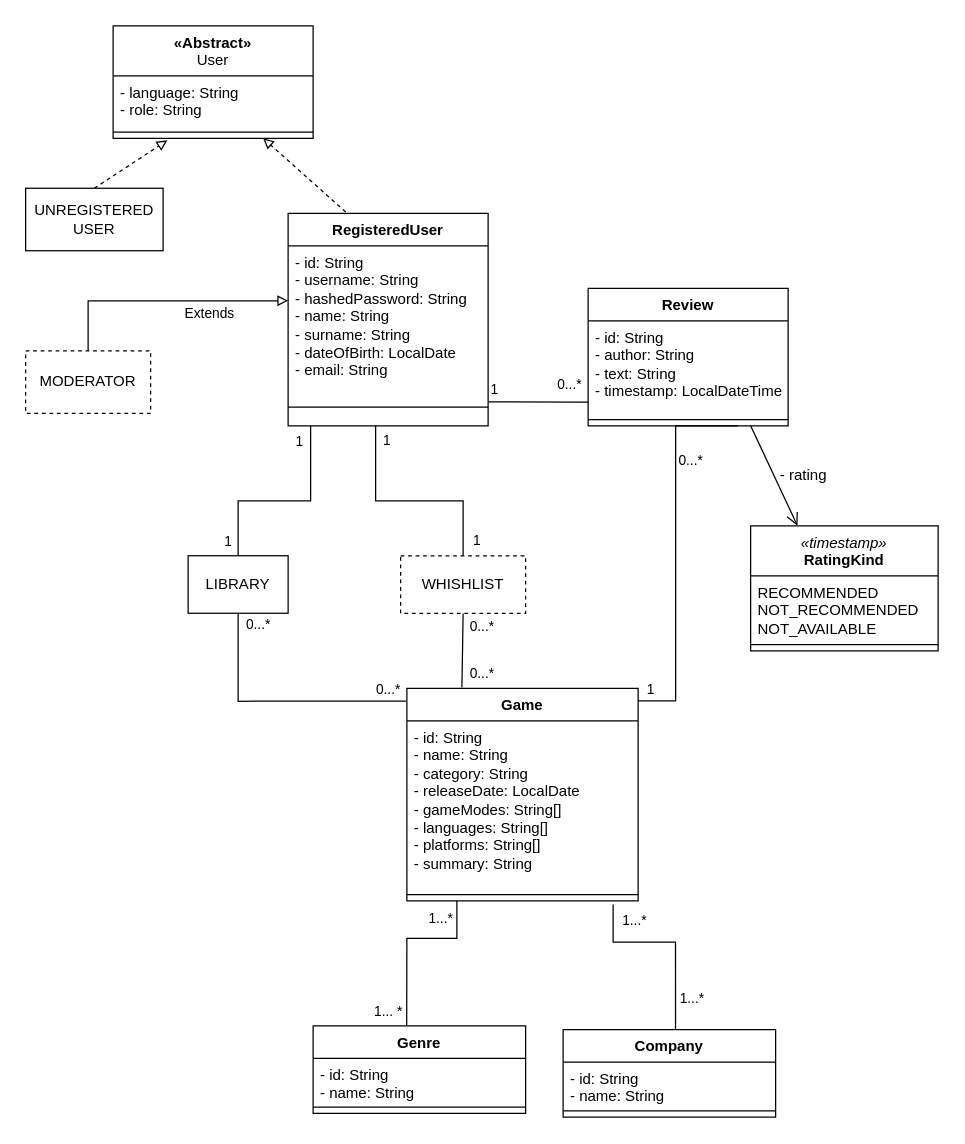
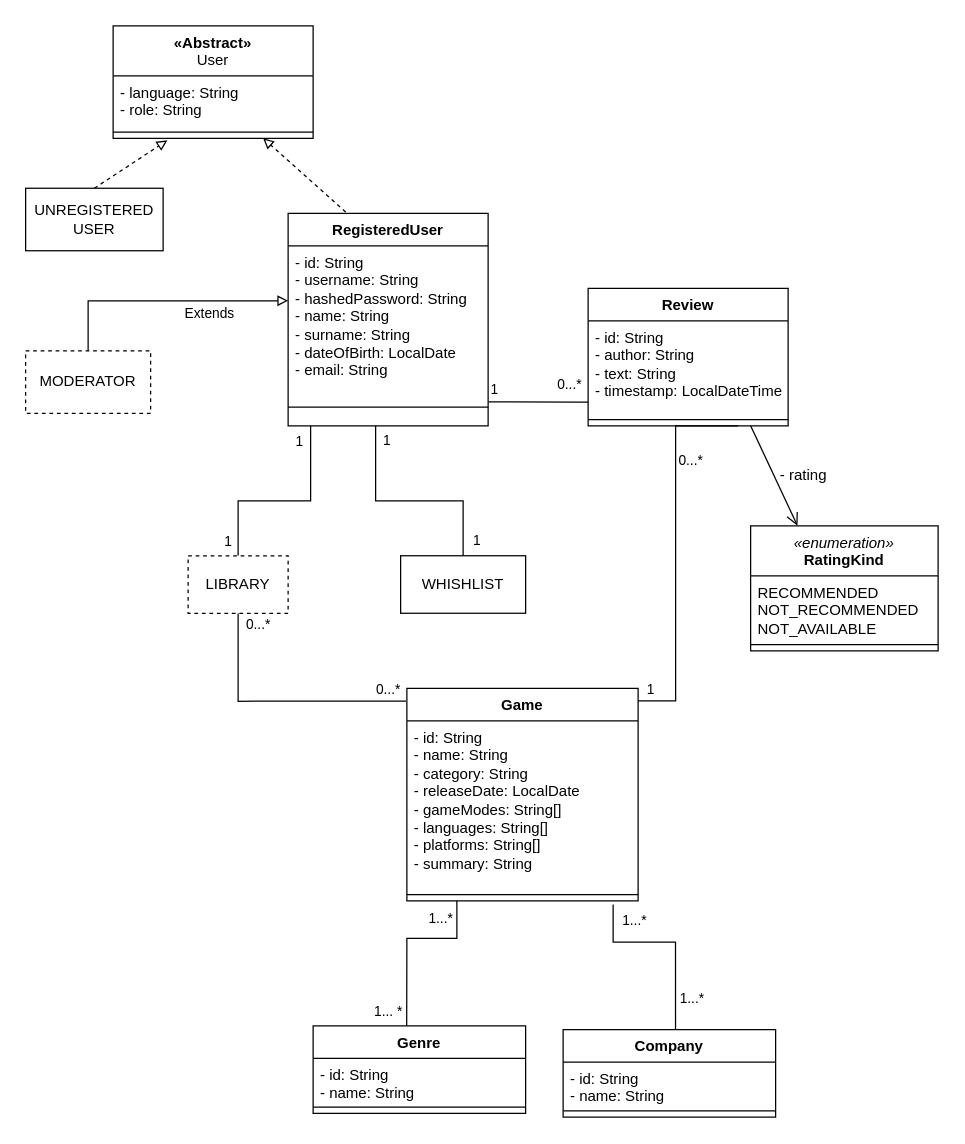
  <mxCell id="0" />
  <mxCell id="1" parent="0" />
  <mxCell id="2" value="" style="endArrow=block;html=1;rounded=0;endFill=0;exitX=0.5;exitY=0;exitDx=0;exitDy=0;" parent="1" source="4" edge="1"><mxGeometry width="50" height="50" relative="1" as="geometry"><mxPoint x="135" y="160" as="sourcePoint" /><mxPoint x="230" y="240" as="targetPoint" /><Array as="points"><mxPoint x="70" y="240" /></Array></mxGeometry></mxCell>
  <mxCell id="3" value="Extends" style="edgeLabel;html=1;align=center;verticalAlign=middle;resizable=0;points=[];fontSize=11;rotation=0;" vertex="1" connectable="0" parent="2"><mxGeometry x="0.258" y="1" relative="1" as="geometry"><mxPoint x="10" y="10" as="offset" /></mxGeometry></mxCell>
  <mxCell id="4" value="MODERATOR" style="rounded=0;whiteSpace=wrap;html=1;dashed=1;" parent="1" vertex="1"><mxGeometry x="20" y="280" width="100" height="50" as="geometry" /></mxCell>
  <mxCell id="5" value="" style="endArrow=block;html=1;rounded=0;endFill=0;dashed=1;exitX=0.5;exitY=0;exitDx=0;exitDy=0;entryX=0.271;entryY=1.169;entryDx=0;entryDy=0;entryPerimeter=0;" parent="1" source="6" target="50" edge="1"><mxGeometry width="50" height="50" relative="1" as="geometry"><mxPoint x="255" y="170" as="sourcePoint" /><mxPoint x="157" y="110" as="targetPoint" /></mxGeometry></mxCell>
  <mxCell id="6" value="UNREGISTERED&lt;br&gt;USER" style="rounded=0;whiteSpace=wrap;html=1;" parent="1" vertex="1"><mxGeometry x="20" y="150" width="110" height="50" as="geometry" /></mxCell>
  <mxCell id="7" value="" style="endArrow=block;html=1;rounded=0;endFill=0;dashed=1;exitX=0.5;exitY=0;exitDx=0;exitDy=0;entryX=0.75;entryY=1;entryDx=0;entryDy=0;" parent="1" target="48" edge="1"><mxGeometry width="50" height="50" relative="1" as="geometry"><mxPoint x="285" y="177" as="sourcePoint" /><mxPoint x="182" y="110" as="targetPoint" /></mxGeometry></mxCell>
  <mxCell id="8" style="edgeStyle=orthogonalEdgeStyle;rounded=0;orthogonalLoop=1;jettySize=auto;html=1;entryX=0.5;entryY=0;entryDx=0;entryDy=0;endArrow=none;endFill=0;" parent="1" target="17" edge="1"><mxGeometry relative="1" as="geometry"><Array as="points"><mxPoint x="248" y="400" /><mxPoint x="190" y="400" /></Array><mxPoint x="248" y="340" as="sourcePoint" /></mxGeometry></mxCell>
  <mxCell id="9" value="1" style="edgeLabel;html=1;align=center;verticalAlign=middle;resizable=0;points=[];" parent="8" vertex="1" connectable="0"><mxGeometry x="-0.827" y="-4" relative="1" as="geometry"><mxPoint x="-6" y="-2" as="offset" /></mxGeometry></mxCell>
  <mxCell id="10" value="1" style="edgeLabel;html=1;align=center;verticalAlign=middle;resizable=0;points=[];" parent="8" vertex="1" connectable="0"><mxGeometry x="0.849" y="4" relative="1" as="geometry"><mxPoint x="-13" as="offset" /></mxGeometry></mxCell>
  <mxCell id="11" style="edgeStyle=orthogonalEdgeStyle;rounded=0;orthogonalLoop=1;jettySize=auto;html=1;entryX=0;entryY=0.88;entryDx=0;entryDy=0;endArrow=none;endFill=0;exitX=1.002;exitY=0.365;exitDx=0;exitDy=0;exitPerimeter=0;entryPerimeter=0;" parent="1" source="53" target="29" edge="1"><mxGeometry relative="1" as="geometry"><Array as="points"><mxPoint x="460" y="321" /></Array><mxPoint x="330" y="321.83" as="sourcePoint" /><mxPoint x="470" y="321.83" as="targetPoint" /></mxGeometry></mxCell>
  <mxCell id="12" value="1" style="edgeLabel;html=1;align=center;verticalAlign=middle;resizable=0;points=[];" parent="11" vertex="1" connectable="0"><mxGeometry x="-0.951" y="1" relative="1" as="geometry"><mxPoint x="2" y="-9" as="offset" /></mxGeometry></mxCell>
  <mxCell id="13" value="0...*" style="edgeLabel;html=1;align=center;verticalAlign=middle;resizable=0;points=[];" parent="11" vertex="1" connectable="0"><mxGeometry x="0.93" relative="1" as="geometry"><mxPoint x="-13" y="-15" as="offset" /></mxGeometry></mxCell>
  <mxCell id="14" style="edgeStyle=orthogonalEdgeStyle;rounded=0;orthogonalLoop=1;jettySize=auto;html=1;exitX=-0.004;exitY=0.061;exitDx=0;exitDy=0;entryX=0.5;entryY=1;entryDx=0;entryDy=0;endArrow=none;endFill=0;exitPerimeter=0;" parent="1" target="17" edge="1" source="40"><mxGeometry relative="1" as="geometry"><mxPoint x="310" y="561.14" as="sourcePoint" /><Array as="points"><mxPoint x="190" y="560" /></Array></mxGeometry></mxCell>
  <mxCell id="15" value="0...*" style="edgeLabel;html=1;align=center;verticalAlign=middle;resizable=0;points=[];" parent="14" vertex="1" connectable="0"><mxGeometry x="-0.905" y="1" relative="1" as="geometry"><mxPoint x="-5" y="-11" as="offset" /></mxGeometry></mxCell>
  <mxCell id="16" value="0...*" style="edgeLabel;html=1;align=center;verticalAlign=middle;resizable=0;points=[];" parent="14" vertex="1" connectable="0"><mxGeometry x="0.951" y="1" relative="1" as="geometry"><mxPoint x="16" y="4" as="offset" /></mxGeometry></mxCell>
- <mxCell id="17" value="LIBRARY" style="rounded=0;whiteSpace=wrap;html=1;" parent="1" vertex="1"><mxGeometry x="150" y="444" width="80" height="46" as="geometry" /></mxCell>
+ <mxCell id="17" value="LIBRARY" style="rounded=0;whiteSpace=wrap;html=1;dashed=1;" parent="1" vertex="1"><mxGeometry x="150" y="444" width="80" height="46" as="geometry" /></mxCell>
  <mxCell id="18" style="edgeStyle=orthogonalEdgeStyle;rounded=0;orthogonalLoop=1;jettySize=auto;html=1;exitX=0.5;exitY=0;exitDx=0;exitDy=0;endArrow=none;endFill=0;" parent="1" source="24" edge="1"><mxGeometry relative="1" as="geometry"><Array as="points"><mxPoint x="370" y="400" /><mxPoint x="300" y="400" /><mxPoint x="300" y="347" /></Array><mxPoint x="300" y="340" as="targetPoint" /></mxGeometry></mxCell>
  <mxCell id="19" value="1" style="edgeLabel;html=1;align=center;verticalAlign=middle;resizable=0;points=[];" parent="18" vertex="1" connectable="0"><mxGeometry x="0.835" y="-5" relative="1" as="geometry"><mxPoint x="3" y="-3" as="offset" /></mxGeometry></mxCell>
  <mxCell id="20" value="1" style="edgeLabel;html=1;align=center;verticalAlign=middle;resizable=0;points=[];" parent="18" vertex="1" connectable="0"><mxGeometry x="-0.853" y="-4" relative="1" as="geometry"><mxPoint x="6" as="offset" /></mxGeometry></mxCell>
- <mxCell id="21" style="edgeStyle=orthogonalEdgeStyle;rounded=0;orthogonalLoop=1;jettySize=auto;html=1;exitX=0.5;exitY=1;exitDx=0;exitDy=0;endArrow=none;endFill=0;entryX=0.238;entryY=-0.004;entryDx=0;entryDy=0;entryPerimeter=0;" parent="1" source="24" edge="1" target="40"><mxGeometry relative="1" as="geometry"><mxPoint x="370" y="541.14" as="targetPoint" /><Array as="points"><mxPoint x="370" y="549" /></Array></mxGeometry></mxCell>
- <mxCell id="22" value="0...*" style="edgeLabel;html=1;align=center;verticalAlign=middle;resizable=0;points=[];" parent="21" vertex="1" connectable="0"><mxGeometry x="-0.625" y="4" relative="1" as="geometry"><mxPoint x="11" y="-1" as="offset" /></mxGeometry></mxCell>
- <mxCell id="23" value="0...*" style="edgeLabel;html=1;align=center;verticalAlign=middle;resizable=0;points=[];" parent="21" vertex="1" connectable="0"><mxGeometry x="0.862" relative="1" as="geometry"><mxPoint x="15" y="-7" as="offset" /></mxGeometry></mxCell>
- <mxCell id="24" value="WHISHLIST" style="rounded=0;whiteSpace=wrap;html=1;dashed=1;" parent="1" vertex="1"><mxGeometry x="320" y="444" width="100" height="46" as="geometry" /></mxCell>
+ <mxCell id="24" value="WHISHLIST" style="rounded=0;whiteSpace=wrap;html=1;" parent="1" vertex="1"><mxGeometry x="320" y="444" width="100" height="46" as="geometry" /></mxCell>
  <mxCell id="25" style="edgeStyle=orthogonalEdgeStyle;rounded=0;orthogonalLoop=1;jettySize=auto;html=1;exitX=1;exitY=0.5;exitDx=0;exitDy=0;endArrow=none;endFill=0;" parent="1" edge="1"><mxGeometry relative="1" as="geometry"><Array as="points"><mxPoint x="430" y="560" /><mxPoint x="540" y="560" /><mxPoint x="540" y="340" /></Array><mxPoint x="430" y="561.14" as="sourcePoint" /><mxPoint x="590" y="340" as="targetPoint" /></mxGeometry></mxCell>
  <mxCell id="26" value="0...*" style="edgeLabel;html=1;align=center;verticalAlign=middle;resizable=0;points=[];" parent="25" vertex="1" connectable="0"><mxGeometry x="0.949" y="1" relative="1" as="geometry"><mxPoint x="-28" y="28" as="offset" /></mxGeometry></mxCell>
  <mxCell id="27" value="1" style="edgeLabel;html=1;align=center;verticalAlign=middle;resizable=0;points=[];" parent="25" vertex="1" connectable="0"><mxGeometry x="-0.844" y="1" relative="1" as="geometry"><mxPoint x="61" y="-9" as="offset" /></mxGeometry></mxCell>
  <mxCell id="28" value="Review" style="swimlane;fontStyle=1;align=center;verticalAlign=top;childLayout=stackLayout;horizontal=1;startSize=26;horizontalStack=0;resizeParent=1;resizeParentMax=0;resizeLast=0;collapsible=1;marginBottom=0;whiteSpace=wrap;html=1;fillStyle=auto;" parent="1" vertex="1"><mxGeometry x="470" y="230" width="160" height="110" as="geometry" /></mxCell>
  <mxCell id="29" value="- id: String&lt;br&gt;- author: String&lt;br&gt;- text: String&lt;br&gt;- timestamp: LocalDateTime" style="text;strokeColor=none;fillColor=none;align=left;verticalAlign=top;spacingLeft=4;spacingRight=4;overflow=hidden;rotatable=0;points=[[0,0.5],[1,0.5]];portConstraint=eastwest;whiteSpace=wrap;html=1;" vertex="1" parent="28"><mxGeometry y="26" width="160" height="74" as="geometry" /></mxCell>
  <mxCell id="30" value="" style="line;strokeWidth=1;fillColor=none;align=left;verticalAlign=middle;spacingTop=-1;spacingLeft=3;spacingRight=3;rotatable=0;labelPosition=right;points=[];portConstraint=eastwest;strokeColor=inherit;" parent="28" vertex="1"><mxGeometry y="100" width="160" height="10" as="geometry" /></mxCell>
  <mxCell id="31" value="Company" style="swimlane;fontStyle=1;align=center;verticalAlign=top;childLayout=stackLayout;horizontal=1;startSize=26;horizontalStack=0;resizeParent=1;resizeParentMax=0;resizeLast=0;collapsible=1;marginBottom=0;whiteSpace=wrap;html=1;" vertex="1" parent="1"><mxGeometry x="450" y="823" width="170" height="70" as="geometry" /></mxCell>
  <mxCell id="32" value="- id: String&lt;br&gt;- name: String" style="text;strokeColor=none;fillColor=none;align=left;verticalAlign=top;spacingLeft=4;spacingRight=4;overflow=hidden;rotatable=0;points=[[0,0.5],[1,0.5]];portConstraint=eastwest;whiteSpace=wrap;html=1;" vertex="1" parent="31"><mxGeometry y="26" width="170" height="34" as="geometry" /></mxCell>
  <mxCell id="33" value="" style="line;strokeWidth=1;fillColor=none;align=left;verticalAlign=middle;spacingTop=-1;spacingLeft=3;spacingRight=3;rotatable=0;labelPosition=right;points=[];portConstraint=eastwest;strokeColor=inherit;" vertex="1" parent="31"><mxGeometry y="60" width="170" height="10" as="geometry" /></mxCell>
  <mxCell id="34" value="" style="endArrow=none;html=1;rounded=0;exitX=0.558;exitY=0.01;exitDx=0;exitDy=0;entryX=0.25;entryY=1;entryDx=0;entryDy=0;exitPerimeter=0;" edge="1" parent="1"><mxGeometry width="50" height="50" relative="1" as="geometry"><mxPoint x="324.86" y="820.7" as="sourcePoint" /><mxPoint x="365" y="720" as="targetPoint" /><Array as="points"><mxPoint x="325" y="750.14" /><mxPoint x="365" y="750.14" /><mxPoint x="365" y="740.14" /></Array></mxGeometry></mxCell>
  <mxCell id="35" value="1...*" style="edgeLabel;html=1;align=center;verticalAlign=middle;resizable=0;points=[];" vertex="1" connectable="0" parent="34"><mxGeometry x="0.843" y="2" relative="1" as="geometry"><mxPoint x="-12" y="3" as="offset" /></mxGeometry></mxCell>
  <mxCell id="36" value="1... *" style="edgeLabel;html=1;align=center;verticalAlign=middle;resizable=0;points=[];" vertex="1" connectable="0" parent="34"><mxGeometry x="-0.861" y="-2" relative="1" as="geometry"><mxPoint x="-17" y="-2" as="offset" /></mxGeometry></mxCell>
  <mxCell id="37" style="edgeStyle=orthogonalEdgeStyle;rounded=0;orthogonalLoop=1;jettySize=auto;html=1;entryX=0.75;entryY=1;entryDx=0;entryDy=0;endArrow=none;endFill=0;exitX=0.529;exitY=-0.005;exitDx=0;exitDy=0;exitPerimeter=0;" edge="1" parent="1" source="31"><mxGeometry relative="1" as="geometry"><Array as="points"><mxPoint x="540" y="753" /><mxPoint x="490" y="753" /></Array><mxPoint x="540" y="783" as="sourcePoint" /><mxPoint x="490" y="723" as="targetPoint" /></mxGeometry></mxCell>
  <mxCell id="38" value="1...*" style="edgeLabel;html=1;align=center;verticalAlign=middle;resizable=0;points=[];" vertex="1" connectable="0" parent="37"><mxGeometry x="0.851" relative="1" as="geometry"><mxPoint x="16" y="1" as="offset" /></mxGeometry></mxCell>
  <mxCell id="39" value="1...*" style="edgeLabel;html=1;align=center;verticalAlign=middle;resizable=0;points=[];" vertex="1" connectable="0" parent="37"><mxGeometry x="-0.641" y="-1" relative="1" as="geometry"><mxPoint x="12" y="2" as="offset" /></mxGeometry></mxCell>
  <mxCell id="40" value="Game" style="swimlane;fontStyle=1;align=center;verticalAlign=top;childLayout=stackLayout;horizontal=1;startSize=26;horizontalStack=0;resizeParent=1;resizeParentMax=0;resizeLast=0;collapsible=1;marginBottom=0;whiteSpace=wrap;html=1;fillStyle=auto;" vertex="1" parent="1"><mxGeometry x="325" y="550" width="185" height="170" as="geometry" /></mxCell>
  <mxCell id="41" value="- id: String&lt;br&gt;- name: String&lt;br&gt;- category: String&lt;br&gt;- releaseDate: LocalDate&lt;br&gt;- gameModes: String[]&lt;br&gt;- languages: String[]&lt;br&gt;- platforms: String[]&lt;br&gt;- summary: String" style="text;strokeColor=none;fillColor=none;align=left;verticalAlign=top;spacingLeft=4;spacingRight=4;overflow=hidden;rotatable=0;points=[[0,0.5],[1,0.5]];portConstraint=eastwest;whiteSpace=wrap;html=1;" vertex="1" parent="40"><mxGeometry y="26" width="185" height="134" as="geometry" /></mxCell>
  <mxCell id="42" value="" style="line;strokeWidth=1;fillColor=none;align=left;verticalAlign=middle;spacingTop=-1;spacingLeft=3;spacingRight=3;rotatable=0;labelPosition=right;points=[];portConstraint=eastwest;strokeColor=inherit;" vertex="1" parent="40"><mxGeometry y="160" width="185" height="10" as="geometry" /></mxCell>
- <mxCell id="43" value="&lt;span style=&quot;font-style: italic; font-weight: normal;&quot;&gt;«timestamp»&lt;/span&gt;&lt;br&gt;RatingKind" style="swimlane;fontStyle=1;align=center;verticalAlign=top;childLayout=stackLayout;horizontal=1;startSize=40;horizontalStack=0;resizeParent=1;resizeParentMax=0;resizeLast=0;collapsible=1;marginBottom=0;whiteSpace=wrap;html=1;fillStyle=auto;" vertex="1" parent="1"><mxGeometry x="600" y="420" width="150" height="100" as="geometry" /></mxCell>
+ <mxCell id="43" value="&lt;span style=&quot;font-style: italic; font-weight: normal;&quot;&gt;«enumeration»&lt;/span&gt;&lt;br&gt;RatingKind" style="swimlane;fontStyle=1;align=center;verticalAlign=top;childLayout=stackLayout;horizontal=1;startSize=40;horizontalStack=0;resizeParent=1;resizeParentMax=0;resizeLast=0;collapsible=1;marginBottom=0;whiteSpace=wrap;html=1;fillStyle=auto;" vertex="1" parent="1"><mxGeometry x="600" y="420" width="150" height="100" as="geometry" /></mxCell>
  <mxCell id="44" value="RECOMMENDED&lt;br&gt;NOT_RECOMMENDED&lt;br&gt;NOT_AVAILABLE" style="text;strokeColor=none;fillColor=none;align=left;verticalAlign=top;spacingLeft=4;spacingRight=4;overflow=hidden;rotatable=0;points=[[0,0.5],[1,0.5]];portConstraint=eastwest;whiteSpace=wrap;html=1;" vertex="1" parent="43"><mxGeometry y="40" width="150" height="50" as="geometry" /></mxCell>
  <mxCell id="45" value="" style="line;strokeWidth=1;fillColor=none;align=left;verticalAlign=middle;spacingTop=-1;spacingLeft=3;spacingRight=3;rotatable=0;labelPosition=right;points=[];portConstraint=eastwest;strokeColor=inherit;" vertex="1" parent="43"><mxGeometry y="90" width="150" height="10" as="geometry" /></mxCell>
  <mxCell id="46" value="" style="endArrow=open;html=1;rounded=0;fontSize=12;startSize=8;endSize=8;curved=1;entryX=0.25;entryY=0;entryDx=0;entryDy=0;endFill=0;" edge="1" parent="1" target="43"><mxGeometry width="50" height="50" relative="1" as="geometry"><mxPoint x="600" y="340" as="sourcePoint" /><mxPoint x="660" y="380" as="targetPoint" /></mxGeometry></mxCell>
  <mxCell id="47" value="&lt;font style=&quot;font-size: 12px;&quot;&gt;- rating&lt;/font&gt;" style="edgeLabel;html=1;align=center;verticalAlign=middle;resizable=0;points=[];fontSize=16;labelBackgroundColor=none;" vertex="1" connectable="0" parent="46"><mxGeometry x="0.209" y="-4" relative="1" as="geometry"><mxPoint x="23" y="-12" as="offset" /></mxGeometry></mxCell>
  <mxCell id="48" value="«Abstract»&lt;br style=&quot;border-color: var(--border-color); font-weight: 400;&quot;&gt;&lt;span style=&quot;font-weight: 400;&quot;&gt;User&lt;/span&gt;" style="swimlane;fontStyle=1;align=center;verticalAlign=top;childLayout=stackLayout;horizontal=1;startSize=40;horizontalStack=0;resizeParent=1;resizeParentMax=0;resizeLast=0;collapsible=1;marginBottom=0;whiteSpace=wrap;html=1;fillStyle=auto;" vertex="1" parent="1"><mxGeometry x="90" y="20" width="160" height="90" as="geometry" /></mxCell>
  <mxCell id="49" value="- language: String&lt;br&gt;- role: String" style="text;strokeColor=none;fillColor=none;align=left;verticalAlign=top;spacingLeft=4;spacingRight=4;overflow=hidden;rotatable=0;points=[[0,0.5],[1,0.5]];portConstraint=eastwest;whiteSpace=wrap;html=1;" vertex="1" parent="48"><mxGeometry y="40" width="160" height="40" as="geometry" /></mxCell>
  <mxCell id="50" value="" style="line;strokeWidth=1;fillColor=none;align=left;verticalAlign=middle;spacingTop=-1;spacingLeft=3;spacingRight=3;rotatable=0;labelPosition=right;points=[];portConstraint=eastwest;strokeColor=inherit;" vertex="1" parent="48"><mxGeometry y="80" width="160" height="10" as="geometry" /></mxCell>
  <mxCell id="51" value="RegisteredUser" style="swimlane;fontStyle=1;align=center;verticalAlign=top;childLayout=stackLayout;horizontal=1;startSize=26;horizontalStack=0;resizeParent=1;resizeParentMax=0;resizeLast=0;collapsible=1;marginBottom=0;whiteSpace=wrap;html=1;fillStyle=auto;" vertex="1" parent="1"><mxGeometry x="230" y="170" width="160" height="170" as="geometry" /></mxCell>
  <mxCell id="52" value="- id: String&lt;br&gt;- username: String&lt;br&gt;- hashedPassword: String&lt;br&gt;- name: String&lt;br&gt;- surname: String&lt;br&gt;- dateOfBirth: LocalDate&lt;br&gt;- email: String" style="text;strokeColor=none;fillColor=none;align=left;verticalAlign=top;spacingLeft=4;spacingRight=4;overflow=hidden;rotatable=0;points=[[0,0.5],[1,0.5]];portConstraint=eastwest;whiteSpace=wrap;html=1;" vertex="1" parent="51"><mxGeometry y="26" width="160" height="114" as="geometry" /></mxCell>
  <mxCell id="53" value="" style="line;strokeWidth=1;fillColor=none;align=left;verticalAlign=middle;spacingTop=-1;spacingLeft=3;spacingRight=3;rotatable=0;labelPosition=right;points=[];portConstraint=eastwest;strokeColor=inherit;" vertex="1" parent="51"><mxGeometry y="140" width="160" height="30" as="geometry" /></mxCell>
  <mxCell id="54" value="Genre" style="swimlane;fontStyle=1;align=center;verticalAlign=top;childLayout=stackLayout;horizontal=1;startSize=26;horizontalStack=0;resizeParent=1;resizeParentMax=0;resizeLast=0;collapsible=1;marginBottom=0;whiteSpace=wrap;html=1;" vertex="1" parent="1"><mxGeometry x="250" y="820" width="170" height="70" as="geometry" /></mxCell>
  <mxCell id="55" value="- id: String&lt;br&gt;- name: String" style="text;strokeColor=none;fillColor=none;align=left;verticalAlign=top;spacingLeft=4;spacingRight=4;overflow=hidden;rotatable=0;points=[[0,0.5],[1,0.5]];portConstraint=eastwest;whiteSpace=wrap;html=1;" vertex="1" parent="54"><mxGeometry y="26" width="170" height="34" as="geometry" /></mxCell>
  <mxCell id="56" value="" style="line;strokeWidth=1;fillColor=none;align=left;verticalAlign=middle;spacingTop=-1;spacingLeft=3;spacingRight=3;rotatable=0;labelPosition=right;points=[];portConstraint=eastwest;strokeColor=inherit;" vertex="1" parent="54"><mxGeometry y="60" width="170" height="10" as="geometry" /></mxCell>
